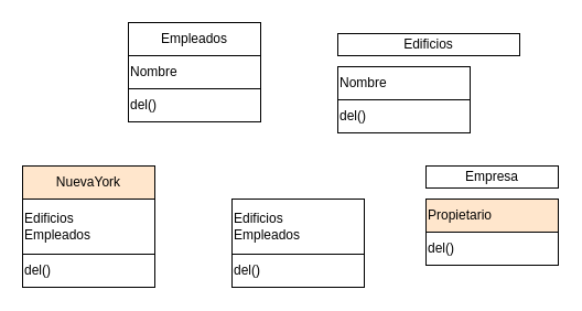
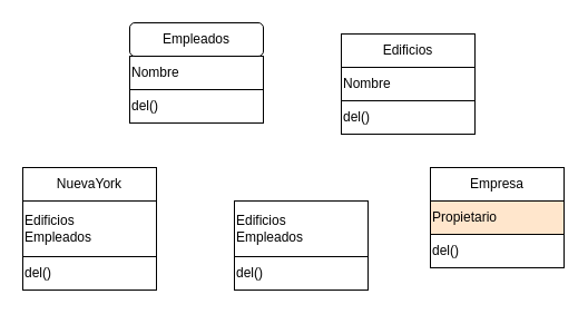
  <mxCell id="0" />
  <mxCell id="1" parent="0" />
  <mxCell id="2" value="del()" style="rounded=0;whiteSpace=wrap;html=1;align=left;" vertex="1" parent="1"><mxGeometry x="210" y="230" width="120" height="30" as="geometry" /></mxCell>
  <mxCell id="3" value="del()" style="rounded=0;whiteSpace=wrap;html=1;align=left;" vertex="1" parent="1"><mxGeometry x="20" y="230" width="120" height="30" as="geometry" /></mxCell>
- <mxCell id="4" value="Empresa" style="rounded=0;whiteSpace=wrap;html=1;" vertex="1" parent="1"><mxGeometry x="386" y="150" width="120" height="20" as="geometry" /></mxCell>
+ <mxCell id="4" value="Empresa" style="rounded=0;whiteSpace=wrap;html=1;" vertex="1" parent="1"><mxGeometry x="386" y="150" width="120" height="30" as="geometry" /></mxCell>
  <mxCell id="5" value="Edificios&lt;br&gt;Empleados" style="rounded=0;whiteSpace=wrap;html=1;align=left;" vertex="1" parent="1"><mxGeometry x="20" y="180" width="120" height="50" as="geometry" /></mxCell>
  <mxCell id="6" value="Edificios&lt;br&gt;&lt;div&gt;&lt;span&gt;Empleados&lt;/span&gt;&lt;/div&gt;" style="rounded=0;whiteSpace=wrap;html=1;align=left;" vertex="1" parent="1"><mxGeometry x="210" y="180" width="120" height="50" as="geometry" /></mxCell>
- <mxCell id="7" value="NuevaYork" style="rounded=0;whiteSpace=wrap;html=1;fillColor=#ffe6cc;" vertex="1" parent="1"><mxGeometry x="20" y="150" width="120" height="30" as="geometry" /></mxCell>
+ <mxCell id="7" value="NuevaYork" style="rounded=0;whiteSpace=wrap;html=1;" vertex="1" parent="1"><mxGeometry x="20" y="150" width="120" height="30" as="geometry" /></mxCell>
  <mxCell id="8" value="Propietario" style="rounded=0;whiteSpace=wrap;html=1;align=left;fillColor=#ffe6cc;" vertex="1" parent="1"><mxGeometry x="386" y="180" width="120" height="30" as="geometry" /></mxCell>
  <mxCell id="9" value="Nombre" style="rounded=0;whiteSpace=wrap;html=1;align=left;" vertex="1" parent="1"><mxGeometry x="306" y="60" width="120" height="30" as="geometry" /></mxCell>
- <mxCell id="10" value="Edificios" style="rounded=0;whiteSpace=wrap;html=1;" vertex="1" parent="1"><mxGeometry x="306" y="30" width="165" height="20" as="geometry" /></mxCell>
+ <mxCell id="10" value="Edificios" style="rounded=0;whiteSpace=wrap;html=1;" vertex="1" parent="1"><mxGeometry x="306" y="30" width="120" height="30" as="geometry" /></mxCell>
  <mxCell id="11" value="del()" style="rounded=0;whiteSpace=wrap;html=1;align=left;" vertex="1" parent="1"><mxGeometry x="386" y="210" width="120" height="30" as="geometry" /></mxCell>
  <mxCell id="12" value="Nombre" style="rounded=0;whiteSpace=wrap;html=1;align=left;" vertex="1" parent="1"><mxGeometry x="116" y="50" width="120" height="30" as="geometry" /></mxCell>
- <mxCell id="13" value="Empleados" style="rounded=0;whiteSpace=wrap;html=1;" vertex="1" parent="1"><mxGeometry x="116" y="20" width="120" height="30" as="geometry" /></mxCell>
+ <mxCell id="13" value="Empleados" style="whiteSpace=wrap;html=1;rounded=1;" vertex="1" parent="1"><mxGeometry x="116" y="20" width="120" height="30" as="geometry" /></mxCell>
  <mxCell id="14" value="del()" style="rounded=0;whiteSpace=wrap;html=1;align=left;" vertex="1" parent="1"><mxGeometry x="116" y="80" width="120" height="30" as="geometry" /></mxCell>
  <mxCell id="15" value="del()" style="rounded=0;whiteSpace=wrap;html=1;align=left;" vertex="1" parent="1"><mxGeometry x="306" y="90" width="120" height="30" as="geometry" /></mxCell>
